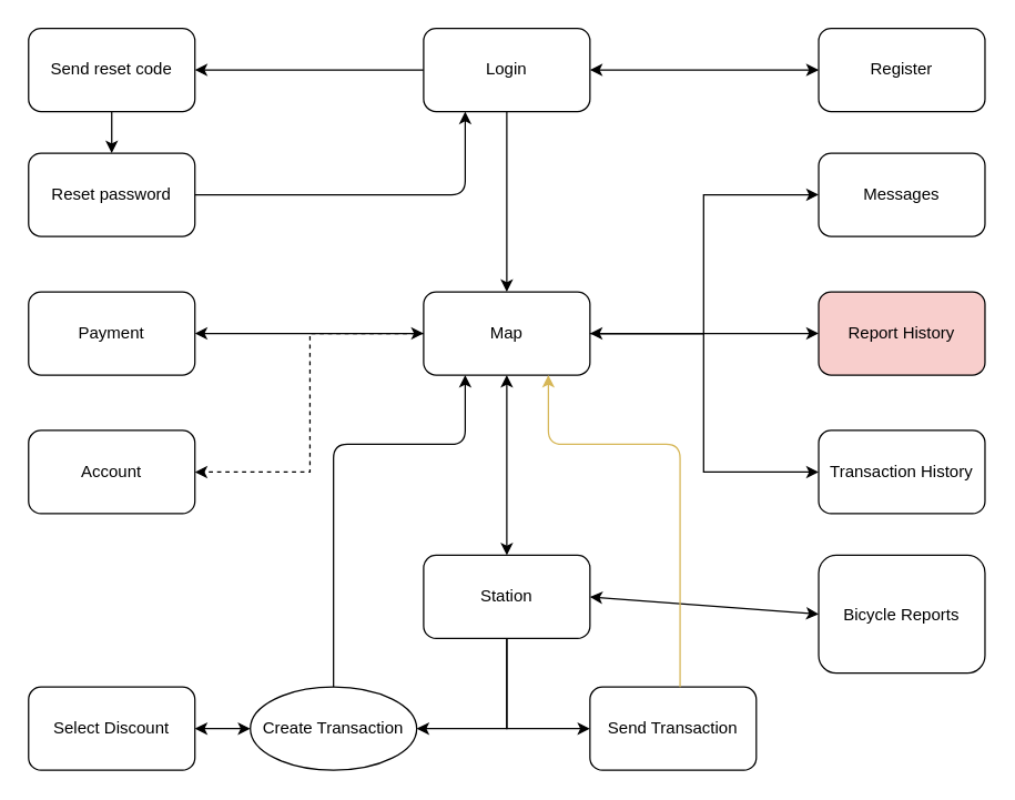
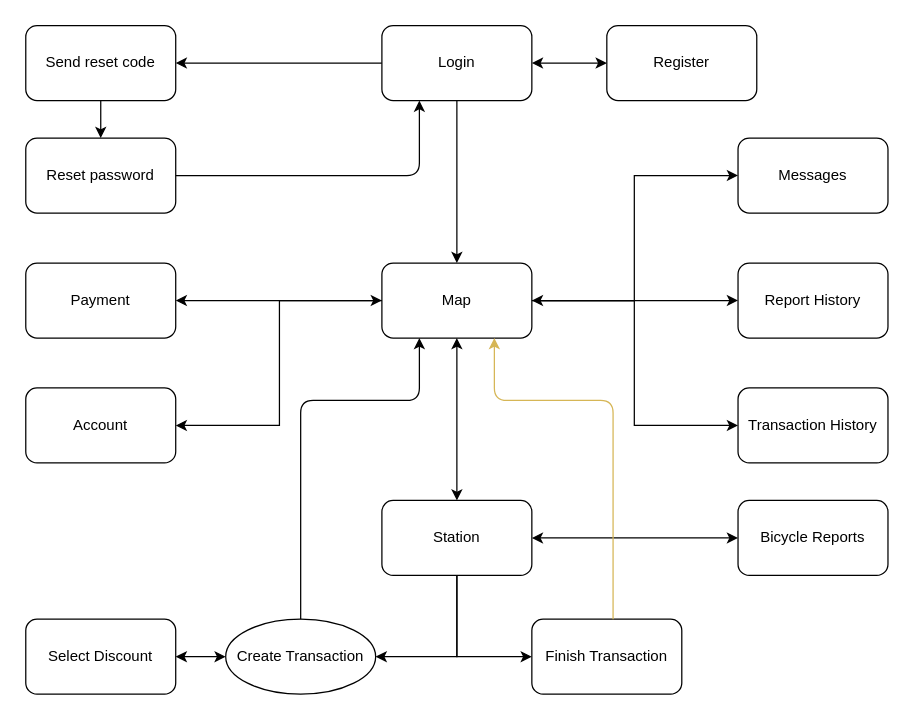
  <mxCell id="0" />
  <mxCell id="1" parent="0" />
  <mxCell id="2" style="edgeStyle=orthogonalEdgeStyle;rounded=0;orthogonalLoop=1;jettySize=auto;html=1;exitX=0;exitY=0.5;exitDx=0;exitDy=0;entryX=1;entryY=0.5;entryDx=0;entryDy=0;" parent="1" source="4" target="5" edge="1"><mxGeometry relative="1" as="geometry"><Array as="points"><mxPoint x="180" y="50" /><mxPoint x="180" y="50" /></Array></mxGeometry></mxCell>
  <mxCell id="3" style="edgeStyle=orthogonalEdgeStyle;rounded=0;orthogonalLoop=1;jettySize=auto;html=1;exitX=0.5;exitY=1;exitDx=0;exitDy=0;entryX=0.5;entryY=0;entryDx=0;entryDy=0;" parent="1" source="4" target="8" edge="1"><mxGeometry relative="1" as="geometry" /></mxCell>
  <mxCell id="4" value="Login" style="rounded=1;whiteSpace=wrap;html=1;" parent="1" vertex="1"><mxGeometry x="305" y="20" width="120" height="60" as="geometry" /></mxCell>
  <mxCell id="5" value="Send reset code" style="rounded=1;whiteSpace=wrap;html=1;" parent="1" vertex="1"><mxGeometry x="20" y="20" width="120" height="60" as="geometry" /></mxCell>
- <mxCell id="6" value="Register" style="rounded=1;whiteSpace=wrap;html=1;" parent="1" vertex="1"><mxGeometry x="590" y="20" width="120" height="60" as="geometry" /></mxCell>
+ <mxCell id="6" value="Register" style="rounded=1;whiteSpace=wrap;html=1;" parent="1" vertex="1"><mxGeometry x="485" y="20" width="120" height="60" as="geometry" /></mxCell>
  <mxCell id="7" style="edgeStyle=orthogonalEdgeStyle;rounded=0;orthogonalLoop=1;jettySize=auto;html=1;exitX=1;exitY=0.5;exitDx=0;exitDy=0;entryX=0;entryY=0.5;entryDx=0;entryDy=0;entryPerimeter=0;" parent="1" target="11" edge="1"><mxGeometry relative="1" as="geometry"><mxPoint x="422" y="240" as="sourcePoint" /><mxPoint x="587" y="140" as="targetPoint" /><Array as="points"><mxPoint x="507" y="240" /><mxPoint x="507" y="140" /></Array></mxGeometry></mxCell>
  <mxCell id="8" value="Map" style="rounded=1;whiteSpace=wrap;html=1;" parent="1" vertex="1"><mxGeometry x="305" y="210" width="120" height="60" as="geometry" /></mxCell>
  <mxCell id="9" style="edgeStyle=orthogonalEdgeStyle;rounded=0;orthogonalLoop=1;jettySize=auto;html=1;exitX=0.5;exitY=1;exitDx=0;exitDy=0;entryX=1;entryY=0.5;entryDx=0;entryDy=0;" parent="1" source="10" target="13" edge="1"><mxGeometry relative="1" as="geometry" /></mxCell>
  <mxCell id="10" value="Station" style="rounded=1;whiteSpace=wrap;html=1;" parent="1" vertex="1"><mxGeometry x="305" y="400" width="120" height="60" as="geometry" /></mxCell>
  <mxCell id="11" value="Messages" style="rounded=1;whiteSpace=wrap;html=1;" parent="1" vertex="1"><mxGeometry x="590" y="110" width="120" height="60" as="geometry" /></mxCell>
- <mxCell id="12" value="Bicycle Reports" style="rounded=1;whiteSpace=wrap;html=1;" parent="1" vertex="1"><mxGeometry x="590" y="400" width="120" height="85" as="geometry" /></mxCell>
+ <mxCell id="12" value="Bicycle Reports" style="rounded=1;whiteSpace=wrap;html=1;" parent="1" vertex="1"><mxGeometry x="590" y="400" width="120" height="60" as="geometry" /></mxCell>
  <mxCell id="13" value="Create Transaction" style="ellipse;whiteSpace=wrap;html=1;" parent="1" vertex="1"><mxGeometry x="180" y="495" width="120" height="60" as="geometry" /></mxCell>
  <mxCell id="14" value="Payment" style="rounded=1;whiteSpace=wrap;html=1;" parent="1" vertex="1"><mxGeometry x="20" y="210" width="120" height="60" as="geometry" /></mxCell>
  <mxCell id="15" value="Account" style="rounded=1;whiteSpace=wrap;html=1;" vertex="1" parent="1"><mxGeometry x="20" y="310" width="120" height="60" as="geometry" /></mxCell>
- <mxCell id="16" style="edgeStyle=orthogonalEdgeStyle;rounded=0;orthogonalLoop=1;jettySize=auto;html=1;entryX=1;entryY=0.5;entryDx=0;entryDy=0;exitX=0;exitY=0.5;exitDx=0;exitDy=0;dashed=1;" edge="1" parent="1" source="8" target="15"><mxGeometry relative="1" as="geometry"><mxPoint x="250" y="190" as="sourcePoint" /><mxPoint x="170" y="350" as="targetPoint" /><Array as="points"><mxPoint x="223" y="240" /><mxPoint x="223" y="340" /></Array></mxGeometry></mxCell>
- <mxCell id="17" value="Report History" style="rounded=1;whiteSpace=wrap;html=1;fillColor=#f8cecc;" vertex="1" parent="1"><mxGeometry x="590" y="210" width="120" height="60" as="geometry" /></mxCell>
+ <mxCell id="16" style="edgeStyle=orthogonalEdgeStyle;rounded=0;orthogonalLoop=1;jettySize=auto;html=1;entryX=1;entryY=0.5;entryDx=0;entryDy=0;exitX=0;exitY=0.5;exitDx=0;exitDy=0;" edge="1" parent="1" source="8" target="15"><mxGeometry relative="1" as="geometry"><mxPoint x="250" y="190" as="sourcePoint" /><mxPoint x="170" y="350" as="targetPoint" /><Array as="points"><mxPoint x="223" y="240" /><mxPoint x="223" y="340" /></Array></mxGeometry></mxCell>
+ <mxCell id="17" value="Report History" style="rounded=1;whiteSpace=wrap;html=1;" vertex="1" parent="1"><mxGeometry x="590" y="210" width="120" height="60" as="geometry" /></mxCell>
  <mxCell id="18" value="Transaction History" style="rounded=1;whiteSpace=wrap;html=1;" vertex="1" parent="1"><mxGeometry x="590" y="310" width="120" height="60" as="geometry" /></mxCell>
  <mxCell id="19" style="edgeStyle=orthogonalEdgeStyle;rounded=0;orthogonalLoop=1;jettySize=auto;html=1;" edge="1" parent="1"><mxGeometry relative="1" as="geometry"><mxPoint x="432" y="240" as="sourcePoint" /><mxPoint x="590" y="340" as="targetPoint" /><Array as="points"><mxPoint x="507" y="240" /><mxPoint x="507" y="340" /></Array></mxGeometry></mxCell>
- <mxCell id="20" value="Send Transaction" style="rounded=1;whiteSpace=wrap;html=1;" vertex="1" parent="1"><mxGeometry x="425" y="495" width="120" height="60" as="geometry" /></mxCell>
+ <mxCell id="20" value="Finish Transaction" style="rounded=1;whiteSpace=wrap;html=1;" vertex="1" parent="1"><mxGeometry x="425" y="495" width="120" height="60" as="geometry" /></mxCell>
  <mxCell id="21" style="rounded=0;orthogonalLoop=1;jettySize=auto;html=1;entryX=0;entryY=0.5;entryDx=0;entryDy=0;" edge="1" parent="1" target="20"><mxGeometry relative="1" as="geometry"><mxPoint x="365" y="460" as="sourcePoint" /><mxPoint x="340" y="630" as="targetPoint" /><Array as="points"><mxPoint x="365" y="525" /></Array></mxGeometry></mxCell>
  <mxCell id="22" value="Select Discount" style="rounded=1;whiteSpace=wrap;html=1;" vertex="1" parent="1"><mxGeometry x="20" y="495" width="120" height="60" as="geometry" /></mxCell>
  <mxCell id="23" value="Reset password" style="rounded=1;whiteSpace=wrap;html=1;" vertex="1" parent="1"><mxGeometry x="20" y="110" width="120" height="60" as="geometry" /></mxCell>
  <mxCell id="24" value="" style="endArrow=classic;html=1;exitX=0.5;exitY=1;exitDx=0;exitDy=0;entryX=0.5;entryY=0;entryDx=0;entryDy=0;" edge="1" parent="1" source="5" target="23"><mxGeometry width="50" height="50" relative="1" as="geometry"><mxPoint x="250" y="190" as="sourcePoint" /><mxPoint x="300" y="140" as="targetPoint" /></mxGeometry></mxCell>
  <mxCell id="25" value="" style="endArrow=classic;startArrow=classic;html=1;entryX=0;entryY=0.5;entryDx=0;entryDy=0;exitX=1;exitY=0.5;exitDx=0;exitDy=0;" edge="1" parent="1" source="4" target="6"><mxGeometry width="50" height="50" relative="1" as="geometry"><mxPoint x="410" y="160" as="sourcePoint" /><mxPoint x="460" y="110" as="targetPoint" /></mxGeometry></mxCell>
  <mxCell id="26" value="" style="endArrow=classic;html=1;exitX=1;exitY=0.5;exitDx=0;exitDy=0;entryX=0.25;entryY=1;entryDx=0;entryDy=0;" edge="1" parent="1" source="23" target="4"><mxGeometry width="50" height="50" relative="1" as="geometry"><mxPoint x="220" y="180" as="sourcePoint" /><mxPoint x="330" y="140" as="targetPoint" /><Array as="points"><mxPoint x="335" y="140" /></Array></mxGeometry></mxCell>
  <mxCell id="27" value="" style="endArrow=classic;startArrow=classic;html=1;entryX=0;entryY=0.5;entryDx=0;entryDy=0;exitX=1;exitY=0.5;exitDx=0;exitDy=0;" edge="1" parent="1" source="14" target="8"><mxGeometry width="50" height="50" relative="1" as="geometry"><mxPoint x="160" y="320" as="sourcePoint" /><mxPoint x="210" y="270" as="targetPoint" /></mxGeometry></mxCell>
  <mxCell id="28" value="" style="endArrow=classic;startArrow=classic;html=1;entryX=0;entryY=0.5;entryDx=0;entryDy=0;exitX=1;exitY=0.5;exitDx=0;exitDy=0;" edge="1" parent="1" source="8" target="17"><mxGeometry width="50" height="50" relative="1" as="geometry"><mxPoint x="420" y="360" as="sourcePoint" /><mxPoint x="470" y="310" as="targetPoint" /></mxGeometry></mxCell>
  <mxCell id="29" value="" style="endArrow=classic;startArrow=classic;html=1;entryX=0.5;entryY=1;entryDx=0;entryDy=0;exitX=0.5;exitY=0;exitDx=0;exitDy=0;" edge="1" parent="1" source="10" target="8"><mxGeometry width="50" height="50" relative="1" as="geometry"><mxPoint x="260" y="400" as="sourcePoint" /><mxPoint x="310" y="350" as="targetPoint" /></mxGeometry></mxCell>
  <mxCell id="30" value="" style="endArrow=classic;startArrow=classic;html=1;entryX=0;entryY=0.5;entryDx=0;entryDy=0;exitX=1;exitY=0.5;exitDx=0;exitDy=0;" edge="1" parent="1" source="10" target="12"><mxGeometry width="50" height="50" relative="1" as="geometry"><mxPoint x="460" y="495" as="sourcePoint" /><mxPoint x="460" y="365" as="targetPoint" /></mxGeometry></mxCell>
  <mxCell id="31" value="" style="endArrow=classic;startArrow=classic;html=1;entryX=0;entryY=0.5;entryDx=0;entryDy=0;exitX=1;exitY=0.5;exitDx=0;exitDy=0;" edge="1" parent="1" source="22" target="13"><mxGeometry width="50" height="50" relative="1" as="geometry"><mxPoint x="90" y="640" as="sourcePoint" /><mxPoint x="140" y="590" as="targetPoint" /></mxGeometry></mxCell>
  <mxCell id="32" value="" style="endArrow=classic;html=1;exitX=0.5;exitY=0;exitDx=0;exitDy=0;entryX=0.25;entryY=1;entryDx=0;entryDy=0;" edge="1" parent="1" source="13" target="8"><mxGeometry width="50" height="50" relative="1" as="geometry"><mxPoint x="210" y="500" as="sourcePoint" /><mxPoint x="330" y="320" as="targetPoint" /><Array as="points"><mxPoint x="240" y="320" /><mxPoint x="335" y="320" /></Array></mxGeometry></mxCell>
  <mxCell id="33" value="" style="endArrow=classic;html=1;exitX=0.5;exitY=0;exitDx=0;exitDy=0;entryX=0.75;entryY=1;entryDx=0;entryDy=0;fillColor=#fff2cc;strokeColor=#d6b656;" edge="1" parent="1" target="8"><mxGeometry width="50" height="50" relative="1" as="geometry"><mxPoint x="490" y="495" as="sourcePoint" /><mxPoint x="585" y="270" as="targetPoint" /><Array as="points"><mxPoint x="490" y="320" /><mxPoint x="395" y="320" /></Array></mxGeometry></mxCell>
